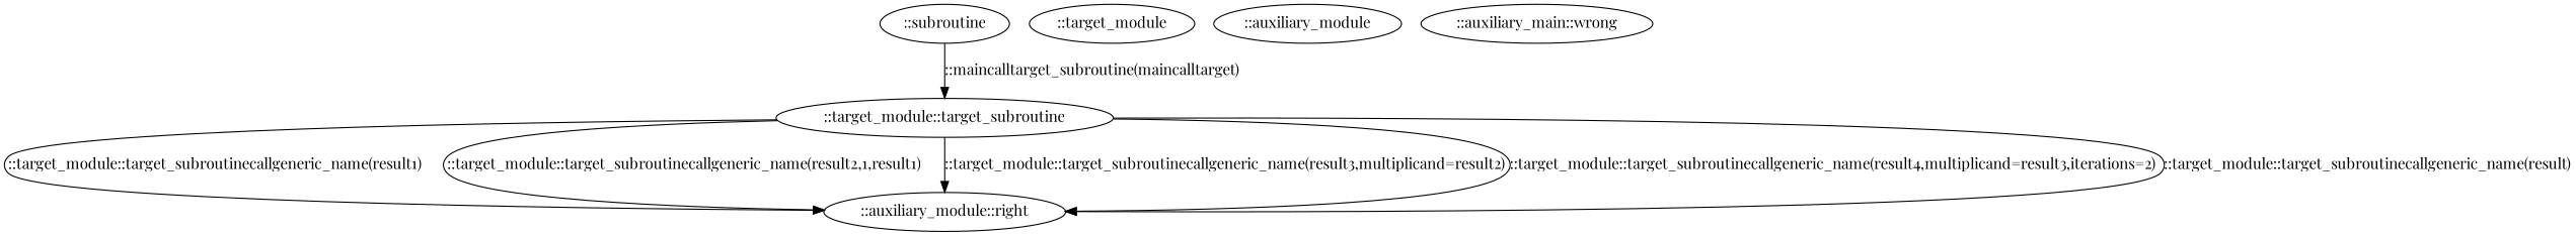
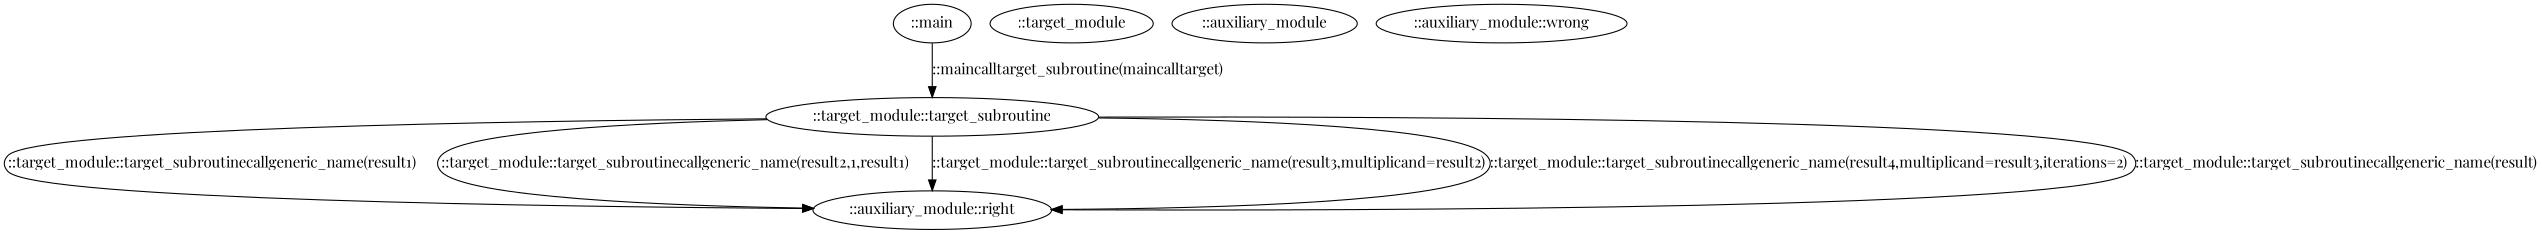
  digraph {
    fontname="Playfair Display"
    node [fontname="Playfair Display"]
    edge [fontname="Playfair Display"]
    n1 [label="::auxiliary_module::right"]
    n2 [label="::target_module"]
    n3 [label="::target_module::target_subroutine"]
-   n4 [label="::subroutine"]
+   n4 [label="::main"]
    n5 [label="::auxiliary_module"]
-   n6 [label="::auxiliary_main::wrong"]
+   n6 [label="::auxiliary_module::wrong"]
    n3 -> n1 [label="::target_module::target_subroutinecallgeneric_name(result1)"]
    n3 -> n1 [label="::target_module::target_subroutinecallgeneric_name(result2,1,result1)"]
    n3 -> n1 [label="::target_module::target_subroutinecallgeneric_name(result3,multiplicand=result2)"]
    n3 -> n1 [label="::target_module::target_subroutinecallgeneric_name(result4,multiplicand=result3,iterations=2)"]
    n3 -> n1 [label="::target_module::target_subroutinecallgeneric_name(result)"]
    n4 -> n3 [label="::maincalltarget_subroutine(maincalltarget)"]
  }
